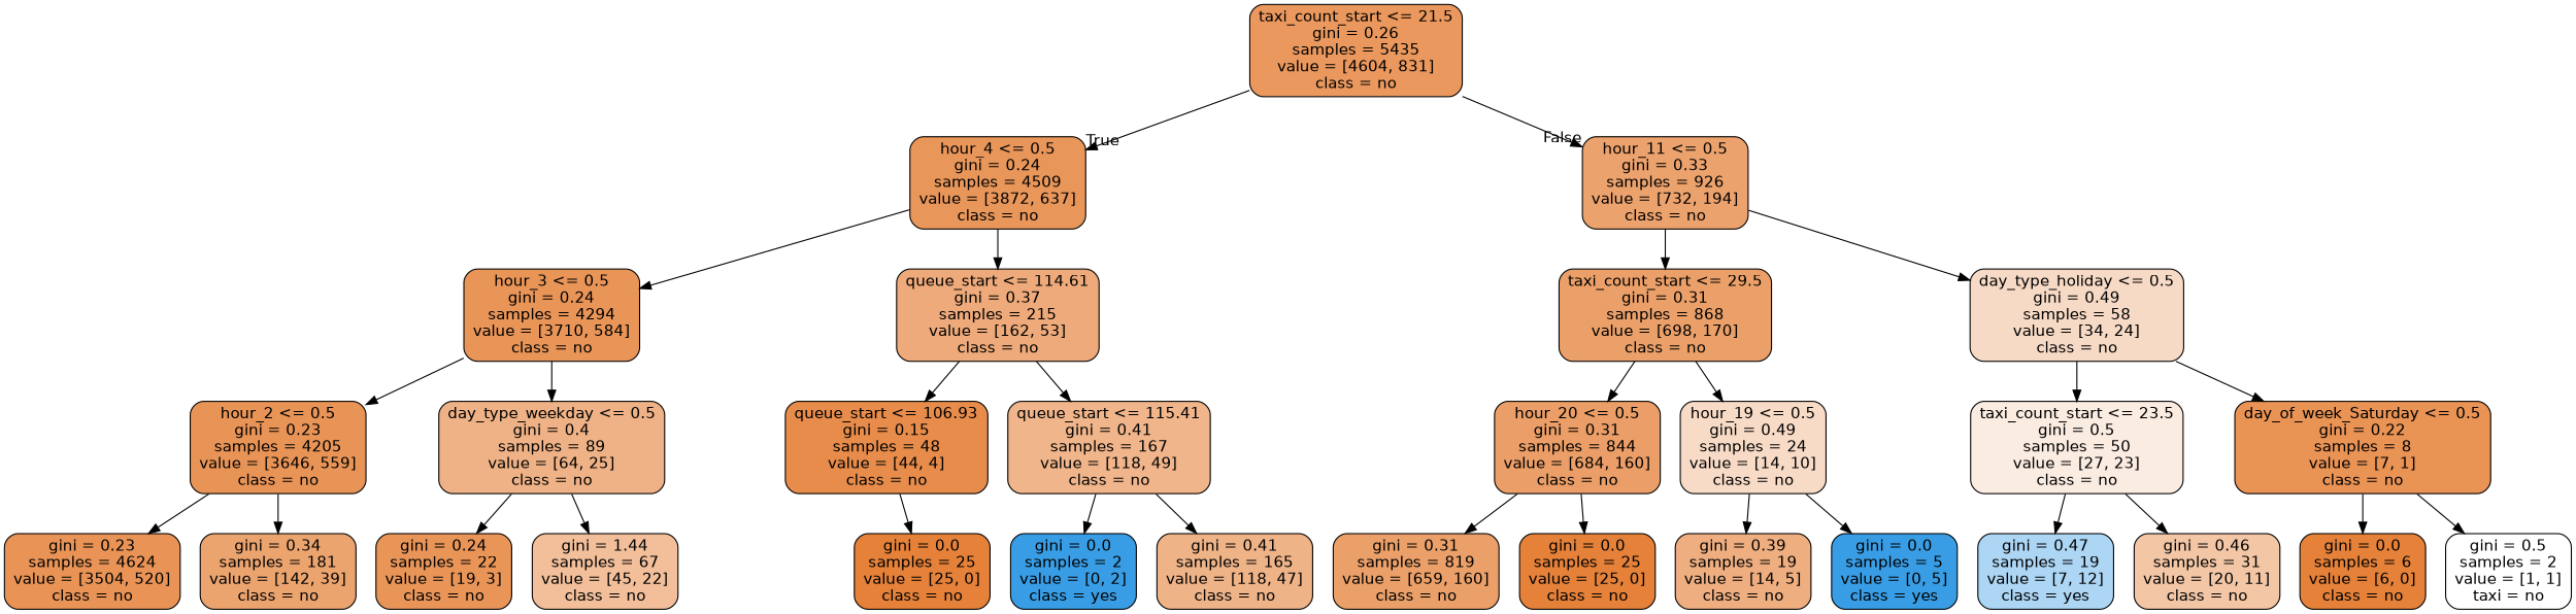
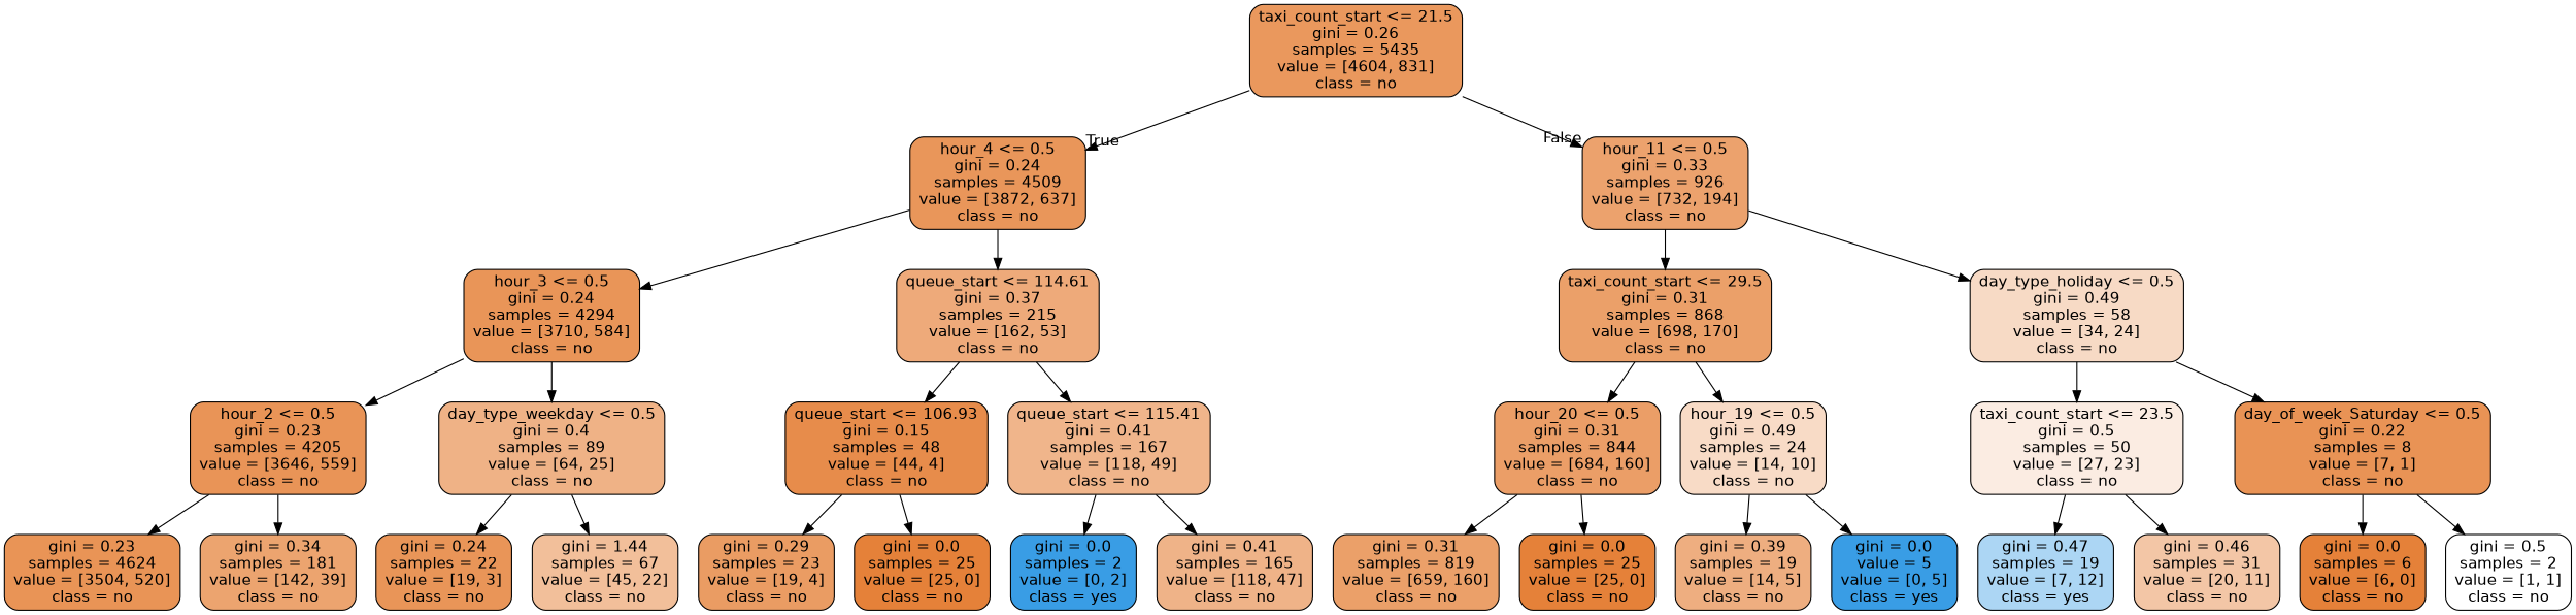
  digraph {
    node [color=black fillcolor="#e58139" fontname=helvetica shape=box style="filled, rounded"]
    edge [fontname=helvetica]
    n1 [fillcolor="#ea985d" label="taxi_count_start <= 21.5\ngini = 0.26\nsamples = 5435\nvalue = [4604, 831]\nclass = no"]
    n2 [fillcolor="#e9965a" label="hour_4 <= 0.5\ngini = 0.24\nsamples = 4509\nvalue = [3872, 637]\nclass = no"]
    n3 [fillcolor="#eca26d" label="hour_11 <= 0.5\ngini = 0.33\nsamples = 926\nvalue = [732, 194]\nclass = no"]
    n4 [fillcolor="#e99558" label="hour_3 <= 0.5\ngini = 0.24\nsamples = 4294\nvalue = [3710, 584]\nclass = no"]
    n5 [fillcolor="#eeaa7a" label="queue_start <= 114.61\ngini = 0.37\nsamples = 215\nvalue = [162, 53]\nclass = no"]
    n6 [fillcolor="#eba069" label="taxi_count_start <= 29.5\ngini = 0.31\nsamples = 868\nvalue = [698, 170]\nclass = no"]
    n7 [fillcolor="#f7dac5" label="day_type_holiday <= 0.5\ngini = 0.49\nsamples = 58\nvalue = [34, 24]\nclass = no"]
    n8 [fillcolor="#e99457" label="hour_2 <= 0.5\ngini = 0.23\nsamples = 4205\nvalue = [3646, 559]\nclass = no"]
    n9 [fillcolor="#efb286" label="day_type_weekday <= 0.5\ngini = 0.4\nsamples = 89\nvalue = [64, 25]\nclass = no"]
    n10 [fillcolor="#e78c4b" label="queue_start <= 106.93\ngini = 0.15\nsamples = 48\nvalue = [44, 4]\nclass = no"]
    n11 [fillcolor="#f0b58b" label="queue_start <= 115.41\ngini = 0.41\nsamples = 167\nvalue = [118, 49]\nclass = no"]
    n12 [fillcolor="#e99456" label="gini = 0.23\nsamples = 4624\nvalue = [3504, 520]\nclass = no"]
    n13 [fillcolor="#eca46f" label="gini = 0.34\nsamples = 181\nvalue = [142, 39]\nclass = no"]
    n14 [fillcolor="#e99558" label="gini = 0.24\nsamples = 22\nvalue = [19, 3]\nclass = no"]
    n15 [fillcolor="#f2bf9a" label="gini = 1.44\nsamples = 67\nvalue = [45, 22]\nclass = no"]
+   n16 [fillcolor="#ea9c63" label="gini = 0.29\nsamples = 23\nvalue = [19, 4]\nclass = no"]
    n17 [label="gini = 0.0\nsamples = 25\nvalue = [25, 0]\nclass = no"]
    n18 [fillcolor="#399de5" label="gini = 0.0\nsamples = 2\nvalue = [0, 2]\nclass = yes"]
    n19 [fillcolor="#efb388" label="gini = 0.41\nsamples = 165\nvalue = [118, 47]\nclass = no"]
    n20 [fillcolor="#eb9e67" label="hour_20 <= 0.5\ngini = 0.31\nsamples = 844\nvalue = [684, 160]\nclass = no"]
    n21 [fillcolor="#f8dbc6" label="hour_19 <= 0.5\ngini = 0.49\nsamples = 24\nvalue = [14, 10]\nclass = no"]
    n22 [fillcolor="#fbece2" label="taxi_count_start <= 23.5\ngini = 0.5\nsamples = 50\nvalue = [27, 23]\nclass = no"]
    n23 [fillcolor="#e99355" label="day_of_week_Saturday <= 0.5\ngini = 0.22\nsamples = 8\nvalue = [7, 1]\nclass = no"]
    n24 [fillcolor="#eba069" label="gini = 0.31\nsamples = 819\nvalue = [659, 160]\nclass = no"]
    n25 [label="gini = 0.0\nsamples = 25\nvalue = [25, 0]\nclass = no"]
    n26 [fillcolor="#eeae80" label="gini = 0.39\nsamples = 19\nvalue = [14, 5]\nclass = no"]
-   n27 [fillcolor="#399de5" label="gini = 0.0\nsamples = 5\nvalue = [0, 5]\nclass = yes"]
+   n27 [fillcolor="#399de5" label="gini = 0.0\nvalue = 5\nvalue = [0, 5]\nclass = yes"]
    n28 [fillcolor="#acd6f4" label="gini = 0.47\nsamples = 19\nvalue = [7, 12]\nclass = yes"]
    n29 [fillcolor="#f3c6a6" label="gini = 0.46\nsamples = 31\nvalue = [20, 11]\nclass = no"]
    n30 [label="gini = 0.0\nsamples = 6\nvalue = [6, 0]\nclass = no"]
-   n31 [fillcolor="#ffffff" label="gini = 0.5\nsamples = 2\nvalue = [1, 1]\ntaxi = no"]
+   n31 [fillcolor="#ffffff" label="gini = 0.5\nsamples = 2\nvalue = [1, 1]\nclass = no"]
    n1 -> n2 [headlabel=True labelangle=45 labeldistance=2.5]
    n1 -> n3 [headlabel=False labelangle=-45 labeldistance=2.5]
    n2 -> n4
    n2 -> n5
    n3 -> n6
    n3 -> n7
    n4 -> n8
    n4 -> n9
    n5 -> n10
    n5 -> n11
    n6 -> n20
    n6 -> n21
    n7 -> n22
    n7 -> n23
    n8 -> n12
    n8 -> n13
    n9 -> n14
    n9 -> n15
+   n10 -> n16
    n10 -> n17
    n11 -> n18
    n11 -> n19
    n20 -> n24
    n20 -> n25
    n21 -> n26
    n21 -> n27
    n22 -> n28
    n22 -> n29
    n23 -> n30
    n23 -> n31
  }
